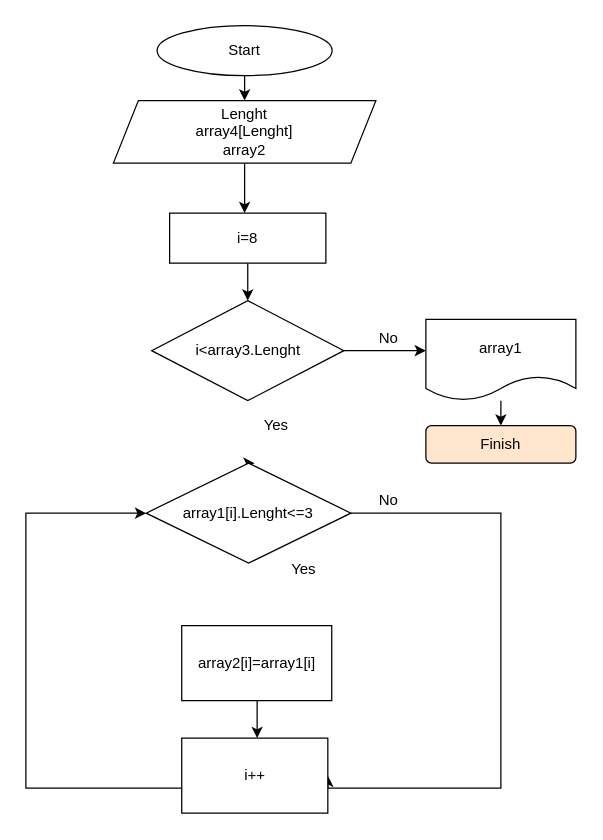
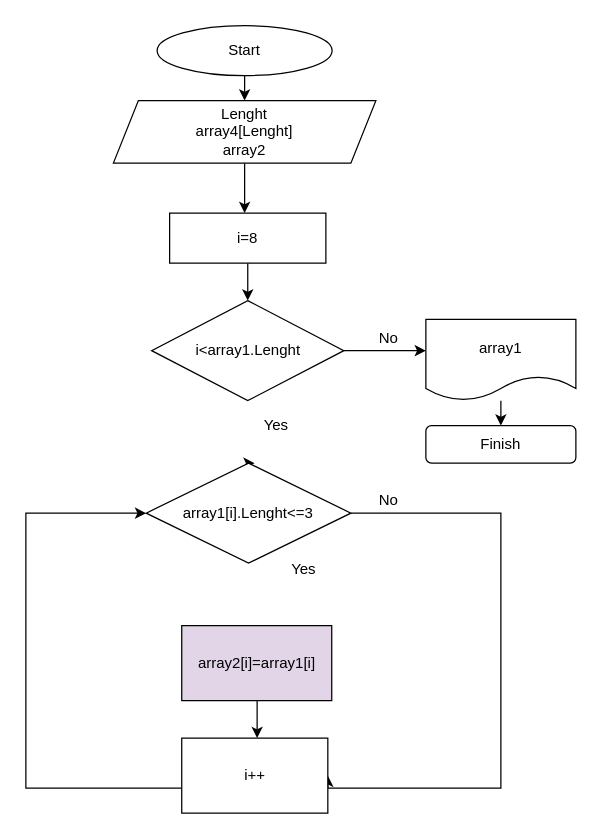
  <mxCell id="0" />
  <mxCell id="1" parent="0" />
  <mxCell id="2" style="edgeStyle=orthogonalEdgeStyle;rounded=0;orthogonalLoop=1;jettySize=auto;html=1;" parent="1" source="3" edge="1"><mxGeometry relative="1" as="geometry"><mxPoint x="195" y="80" as="targetPoint" /></mxGeometry></mxCell>
  <mxCell id="3" value="Start" style="ellipse;whiteSpace=wrap;html=1;" parent="1" vertex="1"><mxGeometry x="125" y="20" width="140" height="40" as="geometry" /></mxCell>
  <mxCell id="4" style="edgeStyle=orthogonalEdgeStyle;rounded=0;orthogonalLoop=1;jettySize=auto;html=1;" parent="1" source="5" edge="1"><mxGeometry relative="1" as="geometry"><mxPoint x="195" y="170" as="targetPoint" /></mxGeometry></mxCell>
  <mxCell id="5" value="Lenght&lt;br&gt;array4[Lenght]&lt;br&gt;array2" style="shape=parallelogram;perimeter=parallelogramPerimeter;whiteSpace=wrap;html=1;fixedSize=1;" parent="1" vertex="1"><mxGeometry x="90" y="80" width="210" height="50" as="geometry" /></mxCell>
  <mxCell id="6" value="" style="edgeStyle=orthogonalEdgeStyle;rounded=0;orthogonalLoop=1;jettySize=auto;html=1;" parent="1" source="7" edge="1"><mxGeometry relative="1" as="geometry"><mxPoint x="197.5" y="240" as="targetPoint" /></mxGeometry></mxCell>
  <mxCell id="7" value="i=8" style="rounded=0;whiteSpace=wrap;html=1;" parent="1" vertex="1"><mxGeometry x="135" y="170" width="125" height="40" as="geometry" /></mxCell>
  <mxCell id="8" style="edgeStyle=orthogonalEdgeStyle;rounded=0;orthogonalLoop=1;jettySize=auto;html=1;" parent="1" source="9" edge="1"><mxGeometry relative="1" as="geometry"><mxPoint x="340" y="280" as="targetPoint" /></mxGeometry></mxCell>
- <mxCell id="9" value="i&amp;lt;array3.Lenght" style="rhombus;whiteSpace=wrap;html=1;" parent="1" vertex="1"><mxGeometry x="120.63" y="240" width="153.75" height="80" as="geometry" /></mxCell>
+ <mxCell id="9" value="i&amp;lt;array1.Lenght" style="rhombus;whiteSpace=wrap;html=1;" parent="1" vertex="1"><mxGeometry x="120.63" y="240" width="153.75" height="80" as="geometry" /></mxCell>
  <mxCell id="10" value="No" style="text;html=1;align=center;verticalAlign=middle;resizable=0;points=[];autosize=1;strokeColor=none;fillColor=none;" parent="1" vertex="1"><mxGeometry x="290" y="255" width="40" height="30" as="geometry" /></mxCell>
  <mxCell id="11" value="Yes" style="text;html=1;align=center;verticalAlign=middle;resizable=0;points=[];autosize=1;strokeColor=none;fillColor=none;" parent="1" vertex="1"><mxGeometry x="200" y="325" width="40" height="30" as="geometry" /></mxCell>
- <mxCell id="12" value="Finish" style="rounded=1;whiteSpace=wrap;html=1;fillColor=#ffe6cc;" parent="1" vertex="1"><mxGeometry x="340" y="340" width="120" height="30" as="geometry" /></mxCell>
+ <mxCell id="12" value="Finish" style="rounded=1;whiteSpace=wrap;html=1;" parent="1" vertex="1"><mxGeometry x="340" y="340" width="120" height="30" as="geometry" /></mxCell>
  <mxCell id="13" style="edgeStyle=orthogonalEdgeStyle;rounded=0;orthogonalLoop=1;jettySize=auto;html=1;entryX=1;entryY=0.5;entryDx=0;entryDy=0;" edge="1" parent="1" source="15" target="18"><mxGeometry relative="1" as="geometry"><mxPoint x="530" y="660" as="targetPoint" /><Array as="points"><mxPoint x="400" y="410" /><mxPoint x="400" y="630" /><mxPoint x="262" y="630" /></Array></mxGeometry></mxCell>
  <mxCell id="14" style="edgeStyle=orthogonalEdgeStyle;rounded=0;orthogonalLoop=1;jettySize=auto;html=1;exitX=0.5;exitY=0;exitDx=0;exitDy=0;" edge="1" parent="1" source="15"><mxGeometry relative="1" as="geometry"><mxPoint x="203" y="370" as="targetPoint" /></mxGeometry></mxCell>
  <mxCell id="15" value="array1[i].Lenght&amp;lt;=3" style="rhombus;whiteSpace=wrap;html=1;" parent="1" vertex="1"><mxGeometry x="116.25" y="370" width="163.75" height="80" as="geometry" /></mxCell>
  <mxCell id="16" style="edgeStyle=orthogonalEdgeStyle;rounded=0;orthogonalLoop=1;jettySize=auto;html=1;" edge="1" parent="1"><mxGeometry relative="1" as="geometry"><mxPoint x="205" y="590" as="targetPoint" /><mxPoint x="205" y="560" as="sourcePoint" /></mxGeometry></mxCell>
  <mxCell id="17" style="edgeStyle=orthogonalEdgeStyle;rounded=0;orthogonalLoop=1;jettySize=auto;html=1;entryX=0;entryY=0.5;entryDx=0;entryDy=0;" edge="1" parent="1" source="18" target="15"><mxGeometry x="0.014" y="-50" relative="1" as="geometry"><mxPoint x="-20" y="400" as="targetPoint" /><Array as="points"><mxPoint x="20" y="630" /><mxPoint x="20" y="410" /></Array><mxPoint as="offset" /></mxGeometry></mxCell>
  <mxCell id="18" value="i++" style="rounded=0;whiteSpace=wrap;html=1;" parent="1" vertex="1"><mxGeometry x="144.69" y="590" width="116.87" height="60" as="geometry" /></mxCell>
  <mxCell id="19" style="edgeStyle=orthogonalEdgeStyle;rounded=0;orthogonalLoop=1;jettySize=auto;html=1;" edge="1" parent="1" source="20"><mxGeometry relative="1" as="geometry"><mxPoint x="400" y="340" as="targetPoint" /><Array as="points"><mxPoint x="400" y="300" /><mxPoint x="400" y="300" /></Array></mxGeometry></mxCell>
  <mxCell id="20" value="array1" style="shape=document;whiteSpace=wrap;html=1;boundedLbl=1;" vertex="1" parent="1"><mxGeometry x="340" y="255" width="120" height="65" as="geometry" /></mxCell>
  <mxCell id="21" value="No" style="text;html=1;align=center;verticalAlign=middle;resizable=0;points=[];autosize=1;strokeColor=none;fillColor=none;" vertex="1" parent="1"><mxGeometry x="290" y="385" width="40" height="30" as="geometry" /></mxCell>
  <mxCell id="22" value="Yes" style="text;html=1;align=center;verticalAlign=middle;resizable=0;points=[];autosize=1;strokeColor=none;fillColor=none;" vertex="1" parent="1"><mxGeometry x="221.56" y="440" width="40" height="30" as="geometry" /></mxCell>
- <mxCell id="23" value="array2[i]=array1[i]" style="rounded=0;whiteSpace=wrap;html=1;" vertex="1" parent="1"><mxGeometry x="144.69" y="500" width="120" height="60" as="geometry" /></mxCell>
+ <mxCell id="23" value="array2[i]=array1[i]" style="rounded=0;whiteSpace=wrap;html=1;fillColor=#e1d5e7;" vertex="1" parent="1"><mxGeometry x="144.69" y="500" width="120" height="60" as="geometry" /></mxCell>
